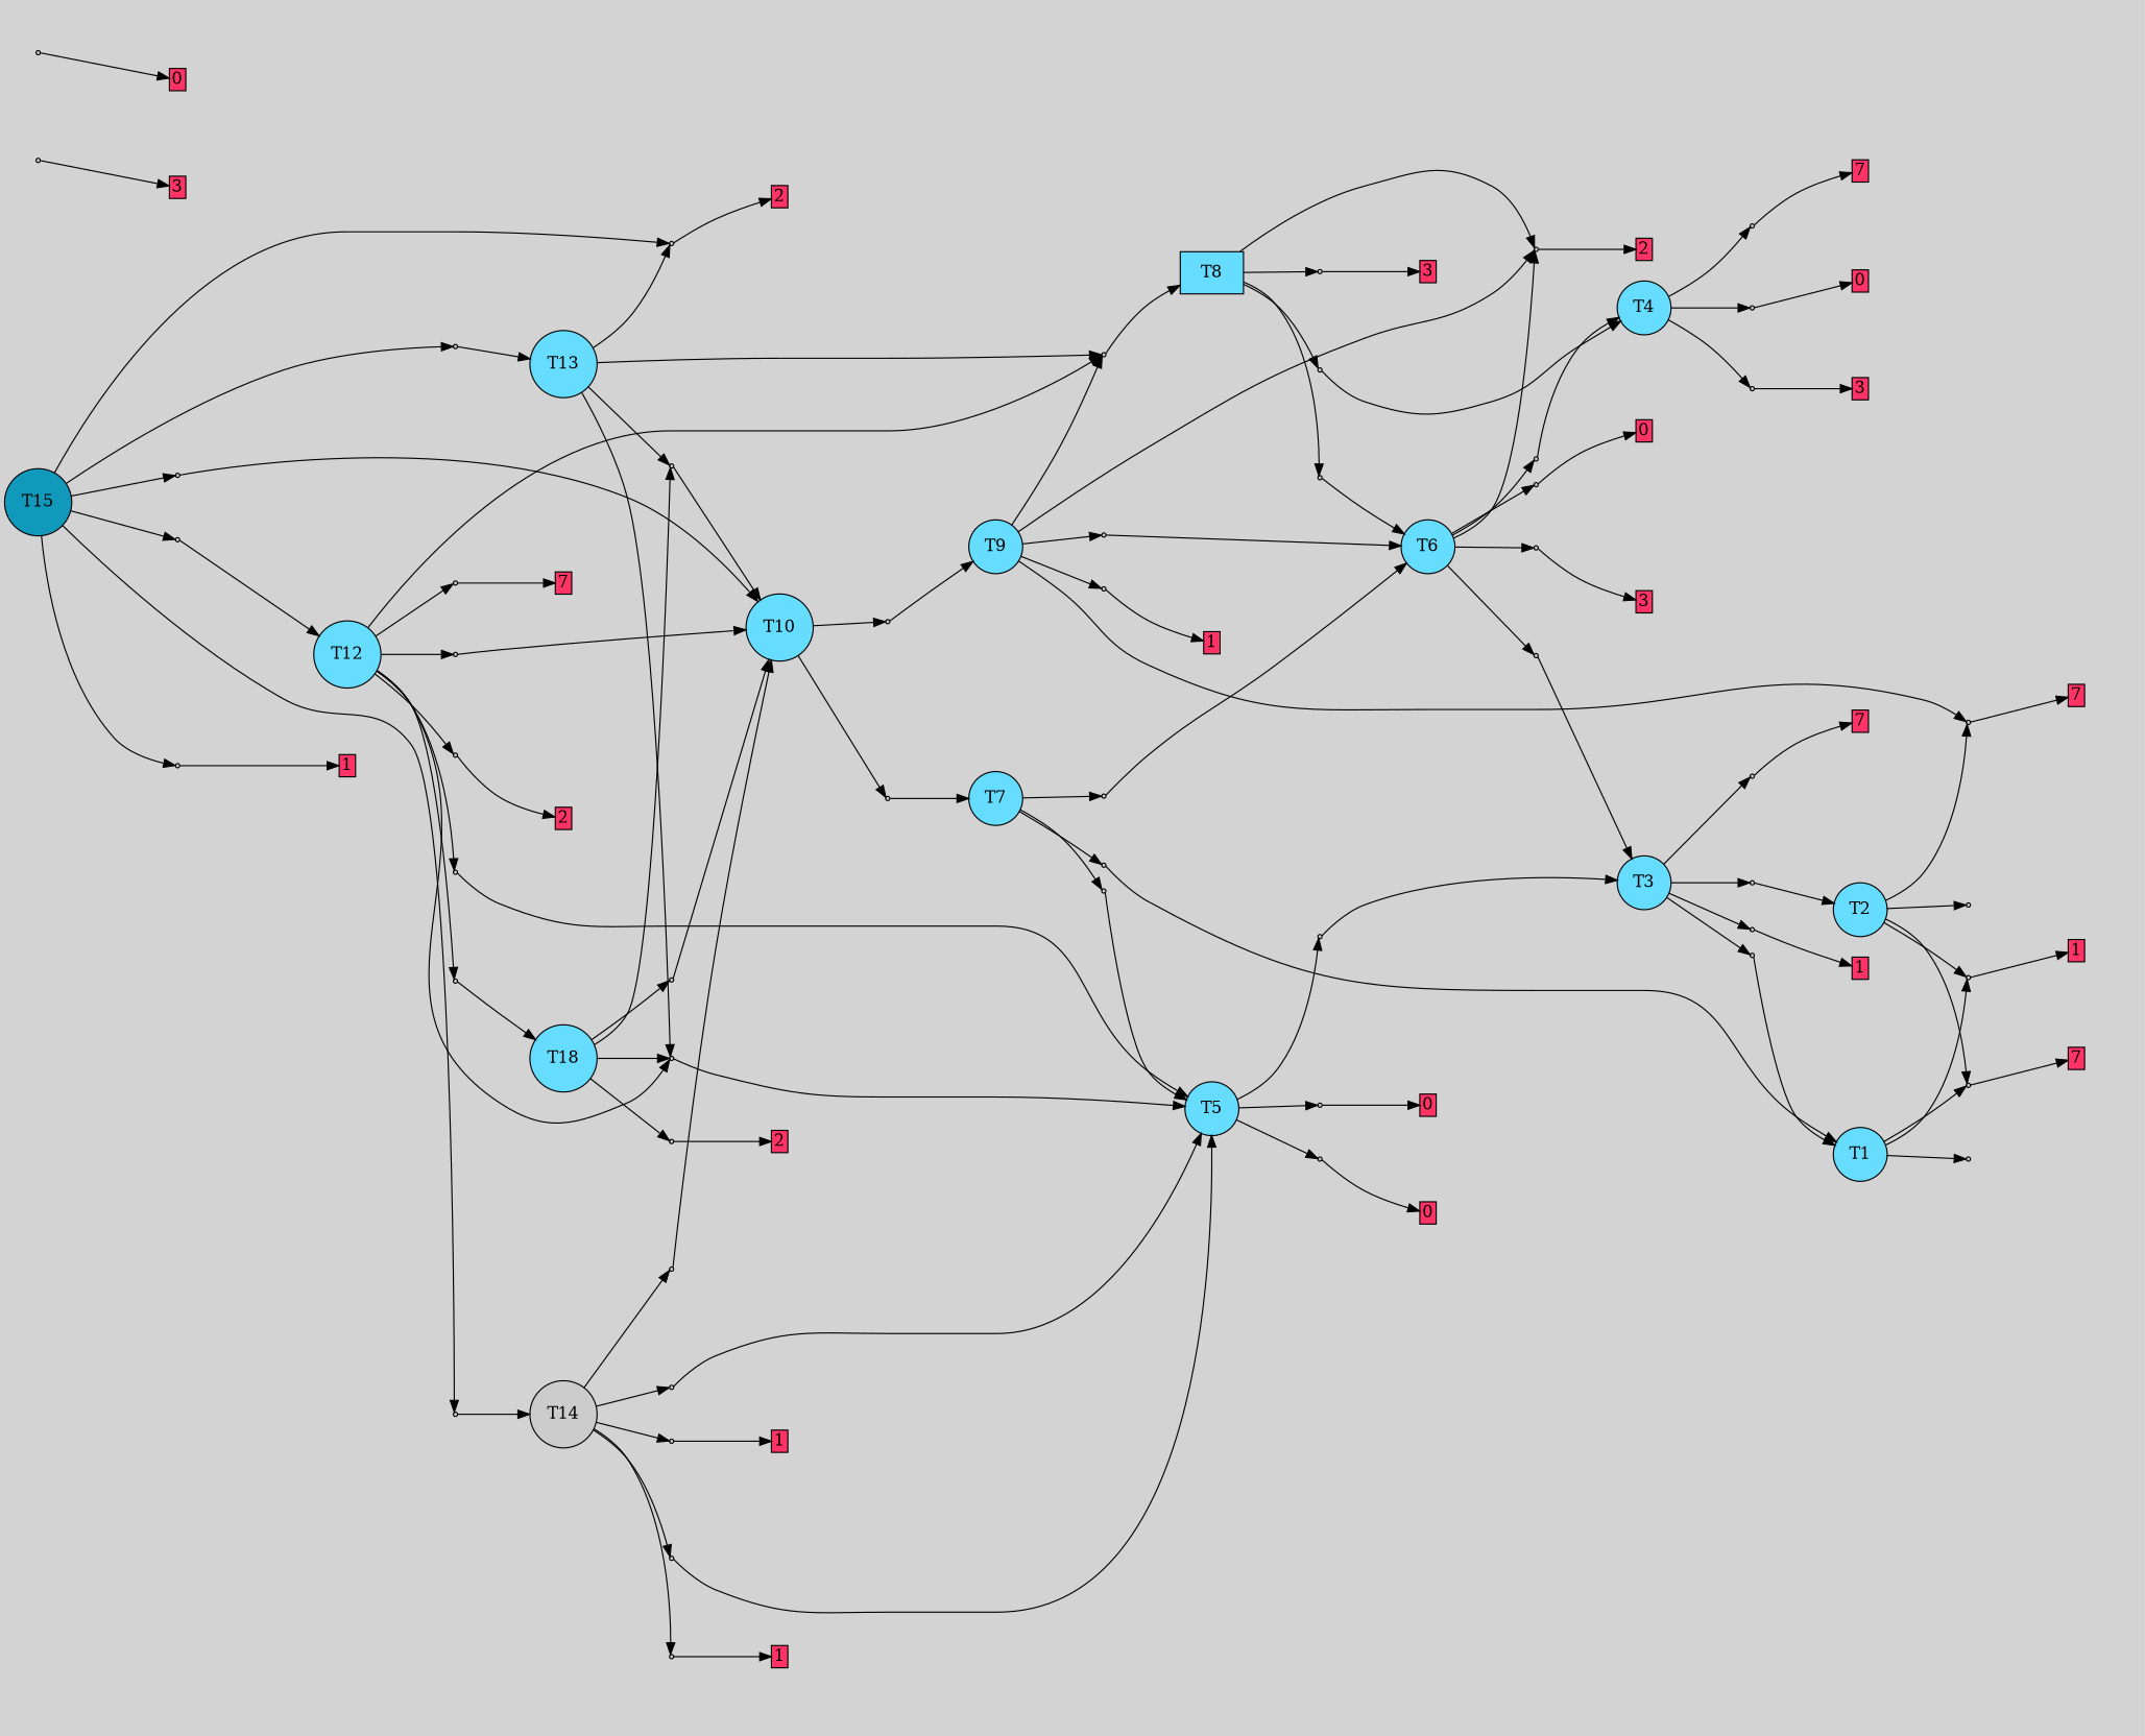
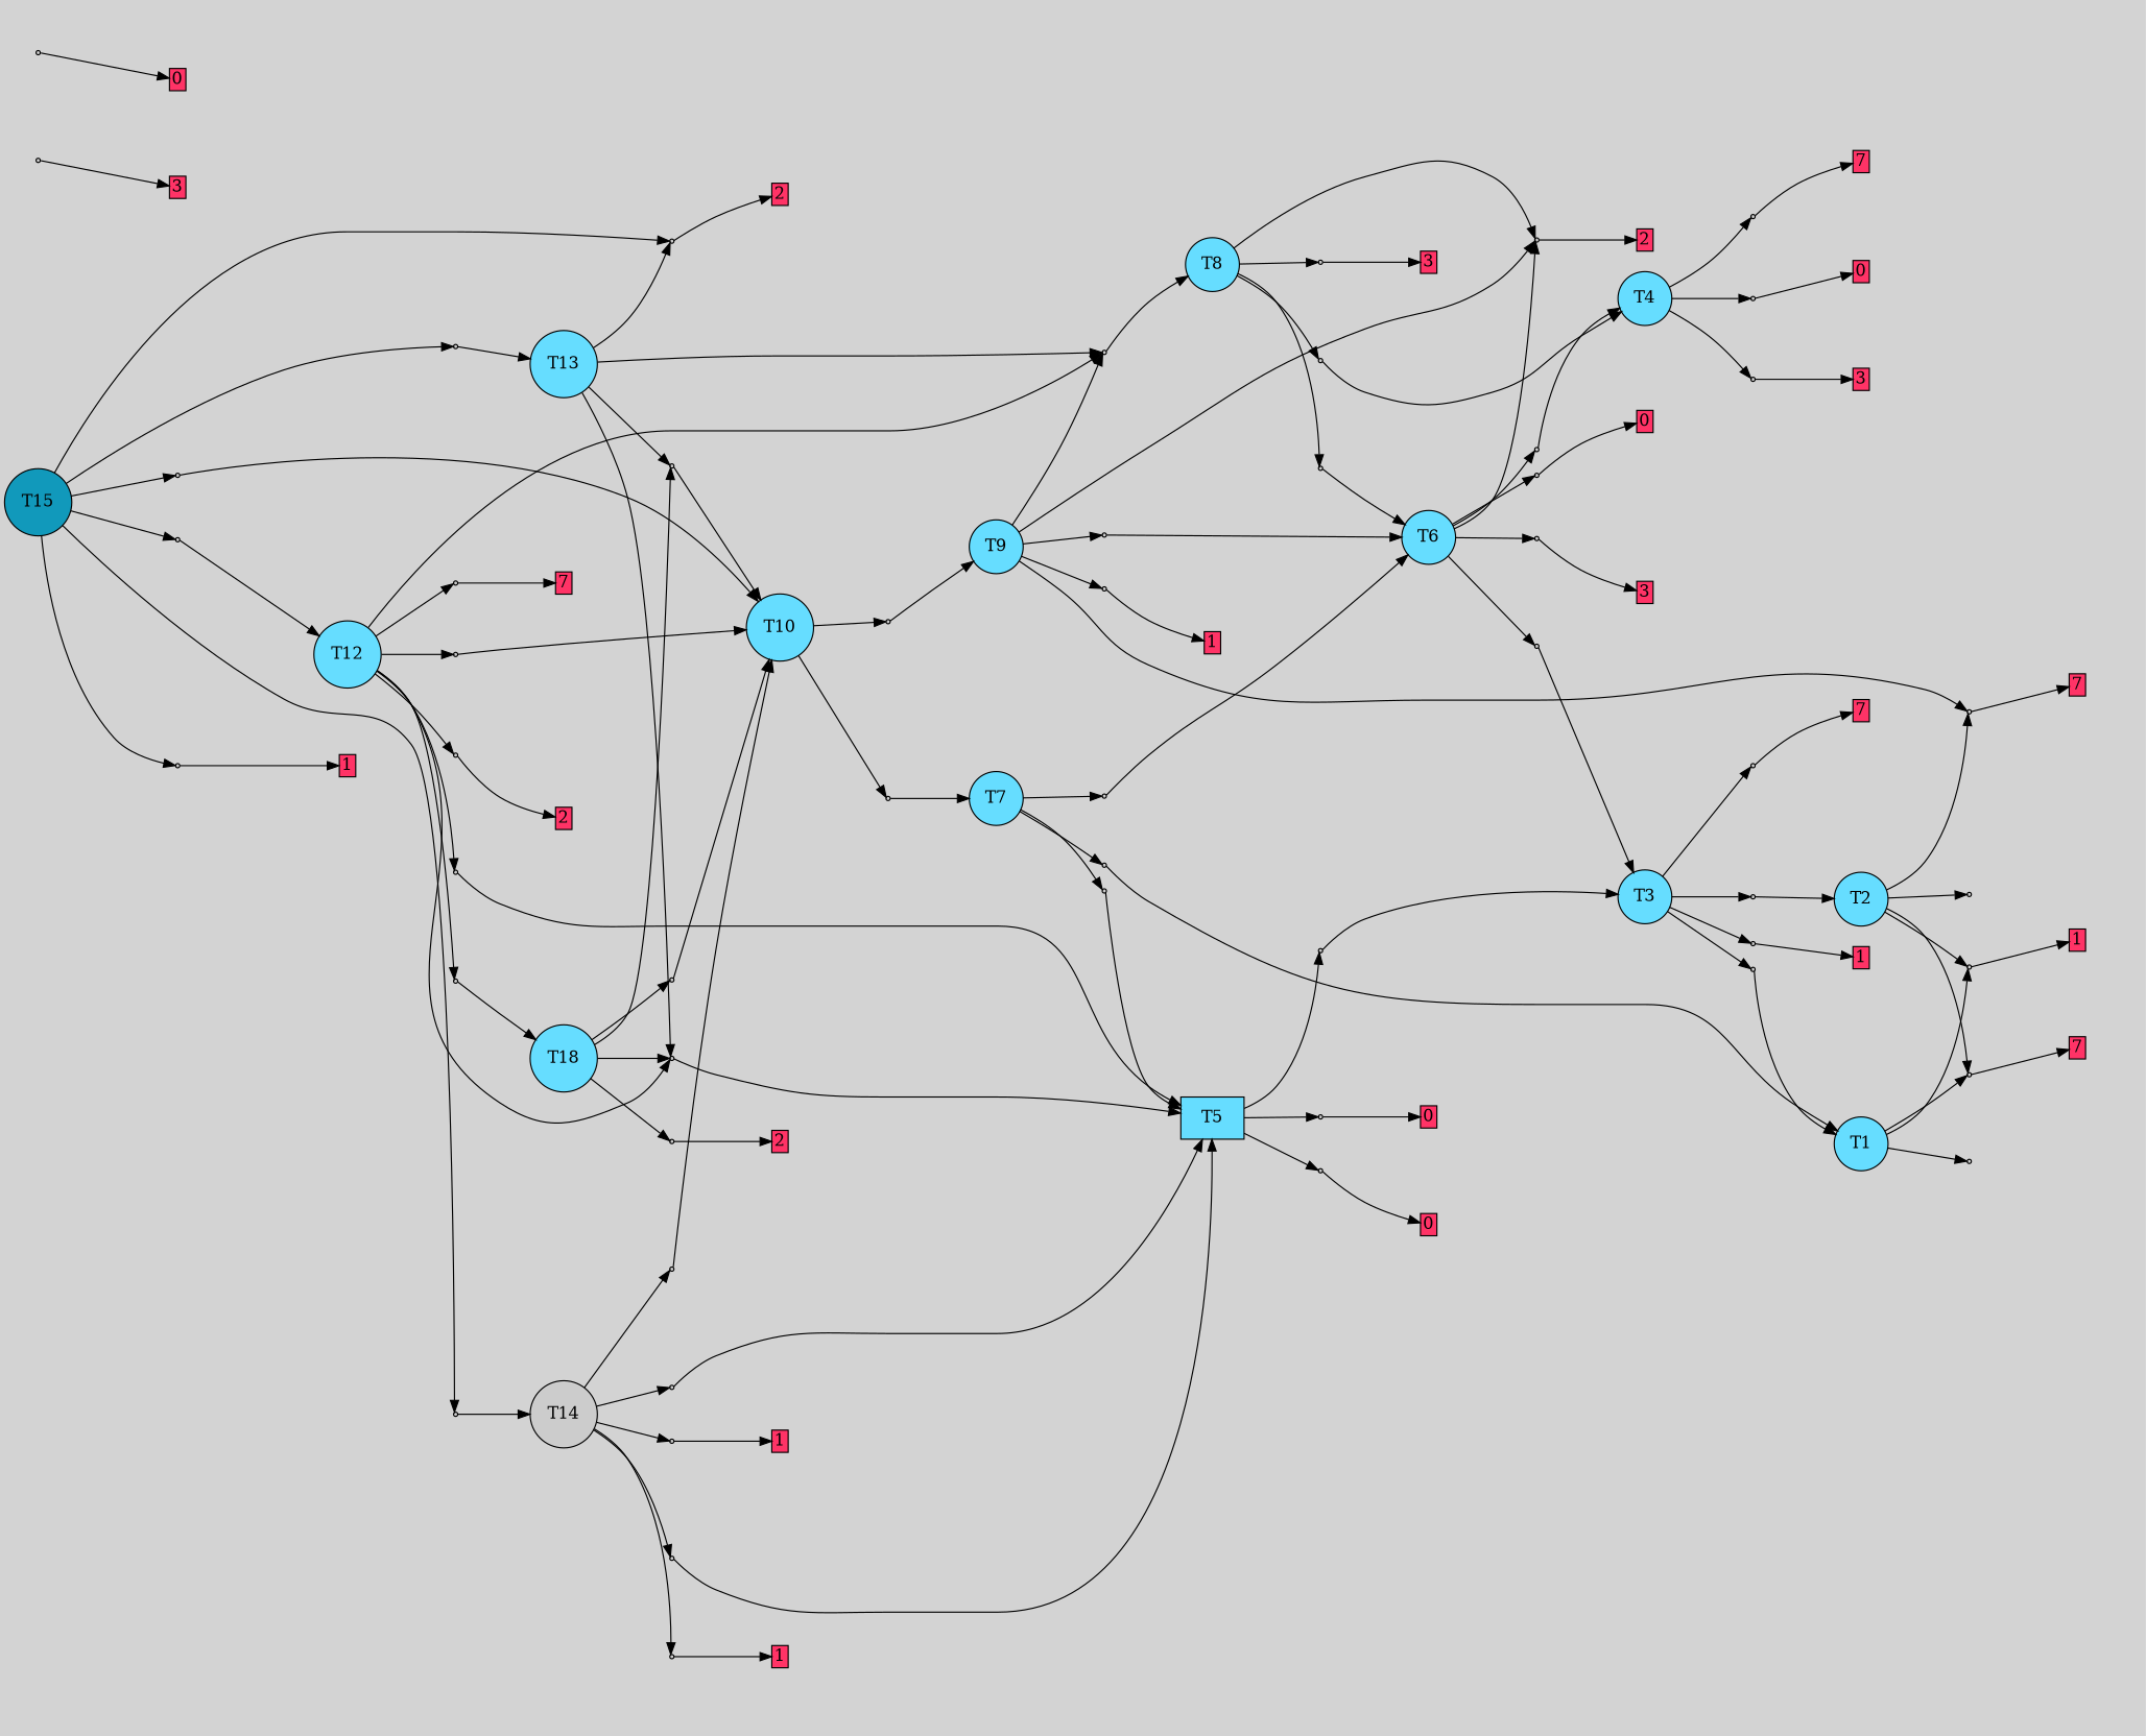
  digraph {
    bgcolor=lightgray
    rankdir=LR
    node [fillcolor="#cccccc" shape=box style=filled]
    T15 [fillcolor="#1199bb" shape=circle]
    P42 [shape=point]
    P48 [shape=point]
    P49 [shape=point]
    P50 [shape=point]
    P51 [shape=point]
    P52 [shape=point]
    P0 [shape=point]
    n9 [label="1|0&2|5#3|7&#92;n" style=invis fillcolor=""]
    n10 [fillcolor="#ff3366" height=0 label=3 margin=0.03 width=0]
    P1 [shape=point]
    I1 [style=invis fillcolor=""]
    n13 [fillcolor="#ff3366" height=0 label=0 margin=0.03 width=0]
    T1 [fillcolor="#66ddff" shape=circle]
    P2 [shape=point]
    P3 [shape=point]
    P4 [shape=point]
    n18 [label="2|2&2|2#1|2&#92;n2|0&1|3#0|2&#92;n" style=invis fillcolor=""]
    n19 [label="2|0&1|1#3|0&#92;n" style=invis fillcolor=""]
    n20 [fillcolor="#ff3366" height=0 label=7 margin=0.03 width=0]
    n21 [label="2|0&1|3#3|2&#92;n" style=invis fillcolor=""]
    n22 [fillcolor="#ff3366" height=0 label=1 margin=0.03 width=0]
    T2 [fillcolor="#66ddff" shape=circle]
    P5 [shape=point]
    P6 [shape=point]
    n26 [label="3|0&4|2#2|6&#92;n" style=invis fillcolor=""]
    n27 [fillcolor="#ff3366" height=0 label=7 margin=0.03 width=0]
    n28 [label="8|0&2|4#4|5&#92;n" style=invis fillcolor=""]
    T3 [fillcolor="#66ddff" shape=circle]
    P7 [shape=point]
    P8 [shape=point]
    P9 [shape=point]
    P10 [shape=point]
    n34 [label="0|0&2|3#2|7&#92;n" style=invis fillcolor=""]
    n35 [fillcolor="#ff3366" height=0 label=1 margin=0.03 width=0]
    n36 [label="7|0&3|2#1|3&#92;n" style=invis fillcolor=""]
    n37 [label="2|0&1|1#4|7&#92;n" style=invis fillcolor=""]
    n38 [label="2|0&2|1#4|3&#92;n1|0&3|5#0|0&#92;n" style=invis fillcolor=""]
    n39 [fillcolor="#ff3366" height=0 label=7 margin=0.03 width=0]
    T4 [fillcolor="#66ddff" shape=circle]
    P11 [shape=point]
    P12 [shape=point]
    P13 [shape=point]
    n44 [label="2|0&2|1#4|3&#92;n1|0&3|5#0|0&#92;n" style=invis fillcolor=""]
    n45 [fillcolor="#ff3366" height=0 label=7 margin=0.03 width=0]
    n46 [label="1|0&4|5#4|2&#92;n" style=invis fillcolor=""]
    n47 [fillcolor="#ff3366" height=0 label=0 margin=0.03 width=0]
    n48 [label="3|0&2|5#0|3&#92;n" style=invis fillcolor=""]
    n49 [fillcolor="#ff3366" height=0 label=3 margin=0.03 width=0]
-   T5 [fillcolor="#66ddff" shape=circle]
+   T5 [fillcolor="#66ddff"]
    P14 [shape=point]
    P15 [shape=point]
    P16 [shape=point]
    n54 [label="2|0&2|3#3|1&#92;n" style=invis fillcolor=""]
    n55 [fillcolor="#ff3366" height=0 label=0 margin=0.03 width=0]
    n56 [label="8|0&1|3#2|1&#92;n" style=invis fillcolor=""]
    n57 [label="1|0&3|2#4|2&#92;n" style=invis fillcolor=""]
    n58 [fillcolor="#ff3366" height=0 label=0 margin=0.03 width=0]
    T6 [fillcolor="#66ddff" shape=circle]
    P17 [shape=point]
    P18 [shape=point]
    P19 [shape=point]
    P20 [shape=point]
    P21 [shape=point]
    n65 [label="8|0&1|3#2|1&#92;n" style=invis fillcolor=""]
    n66 [label="2|0&3|0#2|3&#92;n" style=invis fillcolor=""]
    n67 [fillcolor="#ff3366" height=0 label=0 margin=0.03 width=0]
    n68 [label="1|0&4|2#4|0&#92;n" style=invis fillcolor=""]
    n69 [label="8|0&2|4#4|5&#92;n" style=invis fillcolor=""]
    n70 [fillcolor="#ff3366" height=0 label=2 margin=0.03 width=0]
    n71 [label="3|0&2|5#0|3&#92;n" style=invis fillcolor=""]
    n72 [fillcolor="#ff3366" height=0 label=3 margin=0.03 width=0]
    T7 [fillcolor="#66ddff" shape=circle]
    P22 [shape=point]
    P23 [shape=point]
    P24 [shape=point]
    n77 [label="1|0&3|2#2|2&#92;n" style=invis fillcolor=""]
    n78 [label="2|5&1|5#1|5&#92;n2|0&2|1#4|3&#92;n1|0&0|5#0|0&#92;n" style=invis fillcolor=""]
    n79 [label="1|0&1|1#4|5&#92;n" style=invis fillcolor=""]
-   T8 [fillcolor="#66ddff"]
+   T8 [fillcolor="#66ddff" shape=circle]
    P25 [shape=point]
    P26 [shape=point]
    P27 [shape=point]
    n84 [label="8|0&2|5#4|2&#92;n" style=invis fillcolor=""]
    n85 [fillcolor="#ff3366" height=0 label=3 margin=0.03 width=0]
    n86 [label="2|0&2|1#4|3&#92;n" style=invis fillcolor=""]
    n87 [label="1|0&4|2#4|2&#92;n" style=invis fillcolor=""]
    T9 [fillcolor="#66ddff" shape=circle]
    P28 [shape=point]
    P29 [shape=point]
    P30 [shape=point]
    n92 [label="2|5&1|5#1|5&#92;n1|0&0|5#0|0&#92;n" style=invis fillcolor=""]
    n93 [label="2|0&1|3#3|2&#92;n" style=invis fillcolor=""]
    n94 [fillcolor="#ff3366" height=0 label=1 margin=0.03 width=0]
    n95 [label="3|0&2|5#0|3&#92;n" style=invis fillcolor=""]
    T10 [fillcolor="#66ddff" shape=circle]
    P31 [shape=point]
    P32 [shape=point]
    n99 [label="8|0&4|6#1|6&#92;n" style=invis fillcolor=""]
    n100 [label="7|4&0|3#4|0&#92;n3|0&0|4#2|1&#92;n" style=invis fillcolor=""]
    n101 [fillcolor="#66ddff" label=T18 shape=circle]
    P33 [shape=point]
    P34 [shape=point]
    P35 [shape=point]
    P36 [shape=point]
    n106 [label="2|0&2|6#2|5&#92;n" style=invis fillcolor=""]
    n107 [fillcolor="#ff3366" height=0 label=2 margin=0.03 width=0]
    n108 [label="2|0&2|1#4|0&#92;n" style=invis fillcolor=""]
    n109 [label="1|0&3|2#4|2&#92;n" style=invis fillcolor=""]
    n110 [label="8|0&1|4#4|1&#92;n" style=invis fillcolor=""]
    T12 [fillcolor="#66ddff" shape=circle]
    P37 [shape=point]
    P38 [shape=point]
    P39 [shape=point]
    P40 [shape=point]
    P41 [shape=point]
    n117 [label="2|0&2|1#4|3&#92;n" style=invis fillcolor=""]
    n118 [label="4|2&2|0#3|6&#92;n8|0&0|2#0|7&#92;n" style=invis fillcolor=""]
    n119 [label="3|0&1|1#3|0&#92;n" style=invis fillcolor=""]
    n120 [fillcolor="#ff3366" height=0 label=7 margin=0.03 width=0]
    n121 [label="8|3&2|4#4|5&#92;n7|4&0|3#4|7&#92;n3|0&1|3#0|4&#92;n" style=invis fillcolor=""]
    n122 [fillcolor="#ff3366" height=0 label=2 margin=0.03 width=0]
    n123 [label="1|0&3|1#4|2&#92;n" style=invis fillcolor=""]
    T13 [fillcolor="#66ddff" shape=circle]
    n125 [label="8|3&2|4#4|5&#92;n7|4&0|3#4|7&#92;n3|0&1|3#0|4&#92;n" style=invis fillcolor=""]
    n126 [fillcolor="#ff3366" height=0 label=2 margin=0.03 width=0]
    T14 [shape=circle]
    P43 [shape=point]
    P44 [shape=point]
    P45 [shape=point]
    P46 [shape=point]
    P47 [shape=point]
    n133 [label="8|5&2|4#1|1&#92;n2|0&2|1#4|3&#92;n1|0&0|5#0|0&#92;n" style=invis fillcolor=""]
    n134 [label="0|0&3|7#3|6&#92;n" style=invis fillcolor=""]
    n135 [label="3|0&2|5#1|3&#92;n" style=invis fillcolor=""]
    n136 [label="5|0&1|7#0|2&#92;n" style=invis fillcolor=""]
    n137 [fillcolor="#ff3366" height=0 label=1 margin=0.03 width=0]
    n138 [label="5|0&3|4#3|4&#92;n" style=invis fillcolor=""]
    n139 [fillcolor="#ff3366" height=0 label=1 margin=0.03 width=0]
    n140 [label="8|5&2|4#1|1&#92;n2|0&2|1#4|3&#92;n1|0&0|5#0|0&#92;n" style=invis fillcolor=""]
    n141 [label="4|2&2|0#3|6&#92;n3|0&0|2#0|7&#92;n" style=invis fillcolor=""]
    n142 [label="1|0&3|1#4|2&#92;n" style=invis fillcolor=""]
    n143 [label="2|0&1|3#3|2&#92;n" style=invis fillcolor=""]
    n144 [fillcolor="#ff3366" height=0 label=1 margin=0.03 width=0]
    n145 [label="0|3&4|3#4|6&#92;n2|0&4|6#0|3&#92;n" style=invis fillcolor=""]
    subgraph sub_1 {
      rank=same
      T15
    }
    T15 -> P42
    T15 -> P48
    T15 -> P49
    T15 -> P50
    T15 -> P51
    T15 -> P52
    P42 -> n125 [style=invis]
    P42 -> n126
    P48 -> T10
    P48 -> n140 [style=invis]
    P49 -> T12
    P49 -> n141 [style=invis]
    P50 -> T14
    P50 -> n142 [style=invis]
    P51 -> n143 [style=invis]
    P51 -> n144
    P52 -> T13
    P52 -> n145 [style=invis]
    P0 -> n9 [style=invis]
    P0 -> n10
    P1 -> I1 [style=invis]
    P1 -> n13
    T1 -> P2
    T1 -> P3
    T1 -> P4
    P2 -> n18 [style=invis]
    P3 -> n19 [style=invis]
    P3 -> n20
    P4 -> n21 [style=invis]
    P4 -> n22
    T2 -> P3
    T2 -> P4
    T2 -> P5
    T2 -> P6
    P5 -> n26 [style=invis]
    P5 -> n27
    P6 -> n28 [style=invis]
    T3 -> P7
    T3 -> P8
    T3 -> P9
    T3 -> P10
    P7 -> n34 [style=invis]
    P7 -> n35
    P8 -> T1
    P8 -> n36 [style=invis]
    P9 -> T2
    P9 -> n37 [style=invis]
    P10 -> n38 [style=invis]
    P10 -> n39
    T4 -> P11
    T4 -> P12
    T4 -> P13
    P11 -> n44 [style=invis]
    P11 -> n45
    P12 -> n46 [style=invis]
    P12 -> n47
    P13 -> n48 [style=invis]
    P13 -> n49
    T5 -> P14
    T5 -> P15
    T5 -> P16
    P14 -> n54 [style=invis]
    P14 -> n55
    P15 -> T3
    P15 -> n56 [style=invis]
    P16 -> n57 [style=invis]
    P16 -> n58
    T6 -> P17
    T6 -> P18
    T6 -> P19
    T6 -> P20
    T6 -> P21
    P17 -> T3
    P17 -> n65 [style=invis]
    P18 -> n66 [style=invis]
    P18 -> n67
    P19 -> T4
    P19 -> n68 [style=invis]
    P20 -> n69 [style=invis]
    P20 -> n70
    P21 -> n71 [style=invis]
    P21 -> n72
    T7 -> P22
    T7 -> P23
    T7 -> P24
    P22 -> T5
    P22 -> n77 [style=invis]
    P23 -> T6
    P23 -> n78 [style=invis]
    P24 -> T1
    P24 -> n79 [style=invis]
    T8 -> P20
    T8 -> P25
    T8 -> P26
    T8 -> P27
    P25 -> n84 [style=invis]
    P25 -> n85
    P26 -> T6
    P26 -> n86 [style=invis]
    P27 -> T4
    P27 -> n87 [style=invis]
    T9 -> P5
    T9 -> P20
    T9 -> P28
    T9 -> P29
    T9 -> P30
    P28 -> T6
    P28 -> n92 [style=invis]
    P29 -> n93 [style=invis]
    P29 -> n94
    P30 -> T8
    P30 -> n95 [style=invis]
    T10 -> P31
    T10 -> P32
    P31 -> T9
    P31 -> n99 [style=invis]
    P32 -> T7
    P32 -> n100 [style=invis]
    n101 -> P33
    n101 -> P34
    n101 -> P35
    n101 -> P36
    P33 -> n106 [style=invis]
    P33 -> n107
    P34 -> T10
    P34 -> n108 [style=invis]
    P35 -> T5
    P35 -> n109 [style=invis]
    P36 -> T10
    P36 -> n110 [style=invis]
    T12 -> P30
    T12 -> P35
    T12 -> P37
    T12 -> P38
    T12 -> P39
    T12 -> P40
    T12 -> P41
    P37 -> T10
    P37 -> n117 [style=invis]
    P38 -> n101
    P38 -> n118 [style=invis]
    P39 -> n119 [style=invis]
    P39 -> n120
    P40 -> n121 [style=invis]
    P40 -> n122
    P41 -> T5
    P41 -> n123 [style=invis]
    T13 -> P42
    T13 -> P30
    T13 -> P34
    T13 -> P35
    T14 -> P43
    T14 -> P44
    T14 -> P45
    T14 -> P46
    T14 -> P47
    P43 -> T10
    P43 -> n133 [style=invis]
    P44 -> T5
    P44 -> n134 [style=invis]
    P45 -> T5
    P45 -> n135 [style=invis]
    P46 -> n136 [style=invis]
    P46 -> n137
    P47 -> n138 [style=invis]
    P47 -> n139
  }
